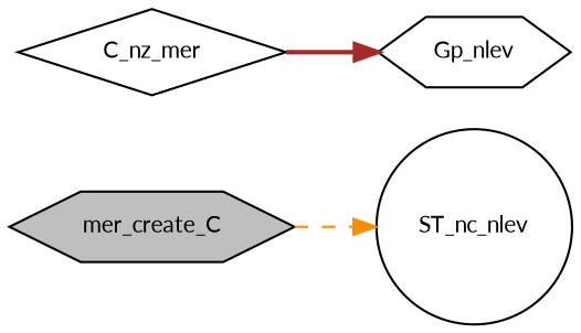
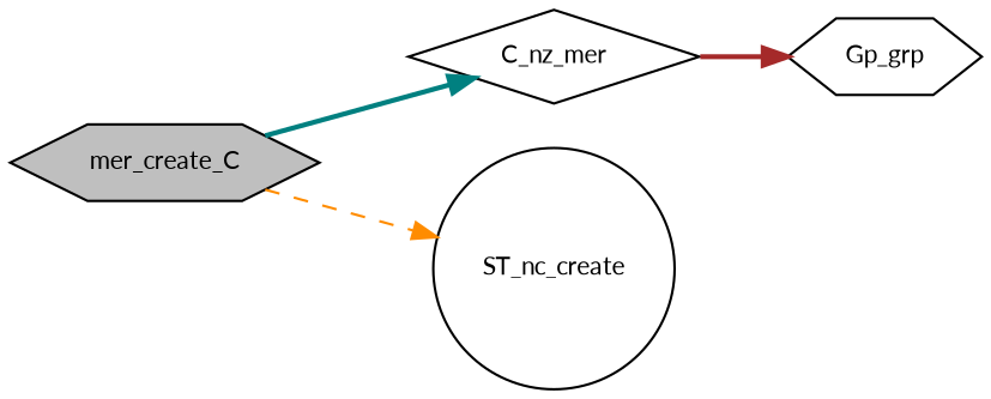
  digraph {
    fontname=Lato
    rankdir=LR
    node [color=black fillcolor=white fontname=Lato fontsize=10 shape=hexagon style=filled]
    edge [fontname=Lato fontsize=10 labelfontname="FreeSans.ttf" labelfontsize=10 style=bold]
    n1 [fillcolor=grey75 fontcolor=black height=0.2 label=mer_create_C width=0.4]
    n2 [height=0.2 label=C_nz_mer shape=diamond width=0.4]
-   n3 [height=0.2 label=ST_nc_nlev shape=circle width=0.4]
-   n4 [height=0.2 label=Gp_nlev width=0.4]
+   n3 [height=0.2 label=ST_nc_create shape=circle width=0.4]
+   n4 [height=0.2 label=Gp_grp width=0.4]
+   n1 -> n2 [color=teal]
    n1 -> n3 [color=darkorange style=dashed]
    n2 -> n4 [color=brown]
  }
